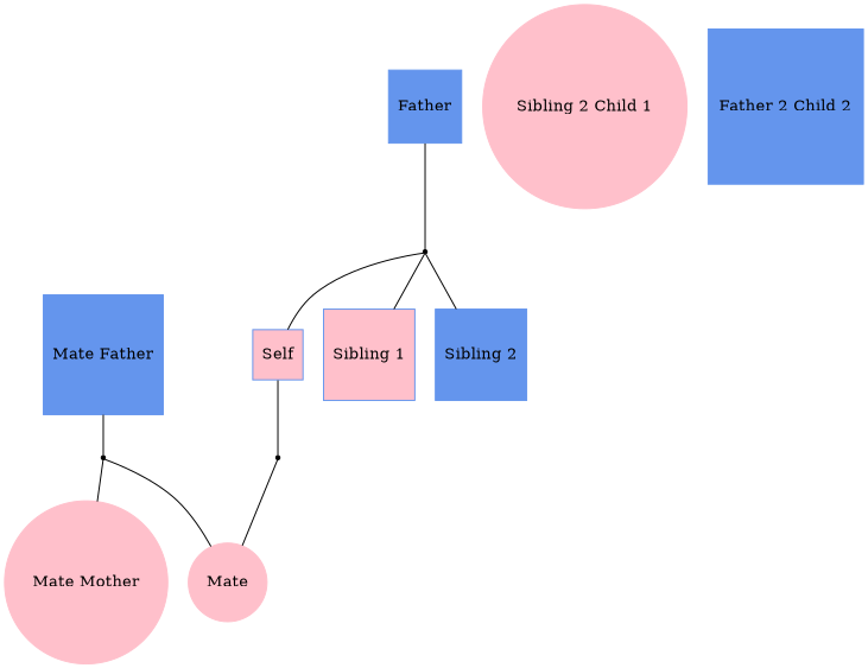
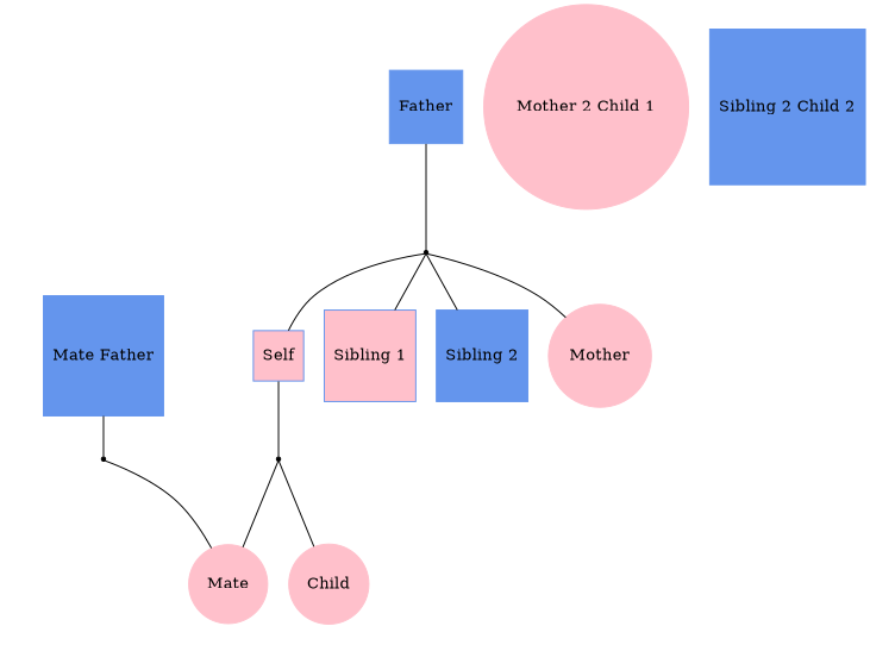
  graph {
    node [color=cornflowerblue regular=1 shape=box style=filled]
    Self [fillcolor=pink]
    "self+mate" [shape=point color="" regular="" style=""]
    Mate [color=pink shape=oval]
-   "Mate Mother" [color=pink shape=oval]
+   Child [color=pink shape=oval]
    "matefather+matemother" [shape=point color="" regular="" style=""]
    "Mate Father"
    "Sibling 1" [fillcolor=pink]
-   "Sibling 2 Child 1" [color=pink shape=oval]
-   "Sibling 2 Child 2" [label="Father 2 Child 2"]
+   "Sibling 2 Child 1" [color=pink shape=oval label="Mother 2 Child 1"]
+   "Sibling 2 Child 2"
    "father+mother" [shape=point color="" regular="" style=""]
    Father
    "Sibling 2"
+   Mother [color=pink shape=oval]
    Self -- "self+mate"
    "self+mate" -- Mate
+   "self+mate" -- Child
    "matefather+matemother" -- Mate
-   "matefather+matemother" -- "Mate Mother"
    "Mate Father" -- "matefather+matemother"
    "father+mother" -- Self
    "father+mother" -- "Sibling 1"
    "father+mother" -- "Sibling 2"
+   "father+mother" -- Mother
    Father -- "father+mother"
  }
